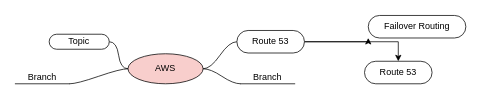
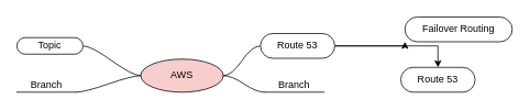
  <mxCell id="0" />
  <mxCell id="1" parent="0" />
  <mxCell id="2" value="" style="edgeStyle=entityRelationEdgeStyle;startArrow=none;endArrow=none;segment=10;curved=1;rounded=0;" edge="1" parent="1" source="6" target="9"><mxGeometry relative="1" as="geometry" /></mxCell>
  <mxCell id="3" value="" style="edgeStyle=entityRelationEdgeStyle;startArrow=none;endArrow=none;segment=10;curved=1;rounded=0;" edge="1" parent="1" source="6" target="10"><mxGeometry relative="1" as="geometry" /></mxCell>
  <mxCell id="4" value="" style="edgeStyle=entityRelationEdgeStyle;startArrow=none;endArrow=none;segment=10;curved=1;rounded=0;" edge="1" parent="1" source="6" target="11"><mxGeometry relative="1" as="geometry" /></mxCell>
  <mxCell id="5" value="" style="edgeStyle=entityRelationEdgeStyle;startArrow=none;endArrow=none;segment=10;curved=1;rounded=0;" edge="1" parent="1" source="6" target="12"><mxGeometry relative="1" as="geometry" /></mxCell>
  <mxCell id="6" value="AWS" style="ellipse;whiteSpace=wrap;html=1;align=center;treeFolding=1;treeMoving=1;newEdgeStyle={&quot;edgeStyle&quot;:&quot;entityRelationEdgeStyle&quot;,&quot;startArrow&quot;:&quot;none&quot;,&quot;endArrow&quot;:&quot;none&quot;,&quot;segment&quot;:10,&quot;curved&quot;:1};fillColor=#f8cecc;" vertex="1" parent="1"><mxGeometry x="170" y="71" width="100" height="40" as="geometry" /></mxCell>
  <mxCell id="7" value="" style="edgeStyle=orthogonalEdgeStyle;rounded=0;orthogonalLoop=1;jettySize=auto;html=1;" edge="1" parent="1" source="9" target="13"><mxGeometry relative="1" as="geometry"><Array as="points"><mxPoint x="490" y="55" /></Array></mxGeometry></mxCell>
  <mxCell id="8" value="" style="edgeStyle=orthogonalEdgeStyle;rounded=0;orthogonalLoop=1;jettySize=auto;html=1;" edge="1" parent="1" source="9" target="14"><mxGeometry relative="1" as="geometry"><Array as="points"><mxPoint x="530" y="55" /></Array></mxGeometry></mxCell>
  <mxCell id="9" value="Route 53" style="whiteSpace=wrap;html=1;rounded=1;arcSize=50;align=center;verticalAlign=middle;strokeWidth=1;autosize=1;spacing=4;treeFolding=1;treeMoving=1;newEdgeStyle={&quot;edgeStyle&quot;:&quot;entityRelationEdgeStyle&quot;,&quot;startArrow&quot;:&quot;none&quot;,&quot;endArrow&quot;:&quot;none&quot;,&quot;segment&quot;:10,&quot;curved&quot;:1};" vertex="1" parent="1"><mxGeometry x="315" y="40" width="90" height="30" as="geometry" /></mxCell>
  <mxCell id="10" value="Branch" style="whiteSpace=wrap;html=1;shape=partialRectangle;top=0;left=0;bottom=1;right=0;points=[[0,1],[1,1]];fillColor=none;align=center;verticalAlign=bottom;routingCenterY=0.5;snapToPoint=1;autosize=1;treeFolding=1;treeMoving=1;newEdgeStyle={&quot;edgeStyle&quot;:&quot;entityRelationEdgeStyle&quot;,&quot;startArrow&quot;:&quot;none&quot;,&quot;endArrow&quot;:&quot;none&quot;,&quot;segment&quot;:10,&quot;curved&quot;:1};" vertex="1" parent="1"><mxGeometry x="320" y="85" width="72" height="26" as="geometry" /></mxCell>
- <mxCell id="11" value="Topic" style="whiteSpace=wrap;html=1;rounded=1;arcSize=50;align=center;verticalAlign=middle;strokeWidth=1;autosize=1;spacing=4;treeFolding=1;treeMoving=1;newEdgeStyle={&quot;edgeStyle&quot;:&quot;entityRelationEdgeStyle&quot;,&quot;startArrow&quot;:&quot;none&quot;,&quot;endArrow&quot;:&quot;none&quot;,&quot;segment&quot;:10,&quot;curved&quot;:1};" vertex="1" parent="1"><mxGeometry x="65" y="45" width="80" height="20" as="geometry" /></mxCell>
+ <mxCell id="11" value="Topic" style="whiteSpace=wrap;html=1;rounded=1;arcSize=50;align=center;verticalAlign=middle;strokeWidth=1;autosize=1;spacing=4;treeFolding=1;treeMoving=1;newEdgeStyle={&quot;edgeStyle&quot;:&quot;entityRelationEdgeStyle&quot;,&quot;startArrow&quot;:&quot;none&quot;,&quot;endArrow&quot;:&quot;none&quot;,&quot;segment&quot;:10,&quot;curved&quot;:1};" vertex="1" parent="1"><mxGeometry x="20" y="45" width="80" height="20" as="geometry" /></mxCell>
  <mxCell id="12" value="Branch" style="whiteSpace=wrap;html=1;shape=partialRectangle;top=0;left=0;bottom=1;right=0;points=[[0,1],[1,1]];fillColor=none;align=center;verticalAlign=bottom;routingCenterY=0.5;snapToPoint=1;autosize=1;treeFolding=1;treeMoving=1;newEdgeStyle={&quot;edgeStyle&quot;:&quot;entityRelationEdgeStyle&quot;,&quot;startArrow&quot;:&quot;none&quot;,&quot;endArrow&quot;:&quot;none&quot;,&quot;segment&quot;:10,&quot;curved&quot;:1};" vertex="1" parent="1"><mxGeometry x="20" y="85" width="72" height="26" as="geometry" /></mxCell>
  <mxCell id="13" value="Failover Routing" style="whiteSpace=wrap;html=1;rounded=1;arcSize=50;align=center;verticalAlign=middle;strokeWidth=1;autosize=1;spacing=4;treeFolding=1;treeMoving=1;newEdgeStyle={&quot;edgeStyle&quot;:&quot;entityRelationEdgeStyle&quot;,&quot;startArrow&quot;:&quot;none&quot;,&quot;endArrow&quot;:&quot;none&quot;,&quot;segment&quot;:10,&quot;curved&quot;:1};" vertex="1" parent="1"><mxGeometry x="490" y="20" width="130" height="30" as="geometry" /></mxCell>
  <mxCell id="14" value="Route 53" style="whiteSpace=wrap;html=1;rounded=1;arcSize=50;align=center;verticalAlign=middle;strokeWidth=1;autosize=1;spacing=4;treeFolding=1;treeMoving=1;newEdgeStyle={&quot;edgeStyle&quot;:&quot;entityRelationEdgeStyle&quot;,&quot;startArrow&quot;:&quot;none&quot;,&quot;endArrow&quot;:&quot;none&quot;,&quot;segment&quot;:10,&quot;curved&quot;:1};" vertex="1" parent="1"><mxGeometry x="485" y="81" width="90" height="30" as="geometry" /></mxCell>
